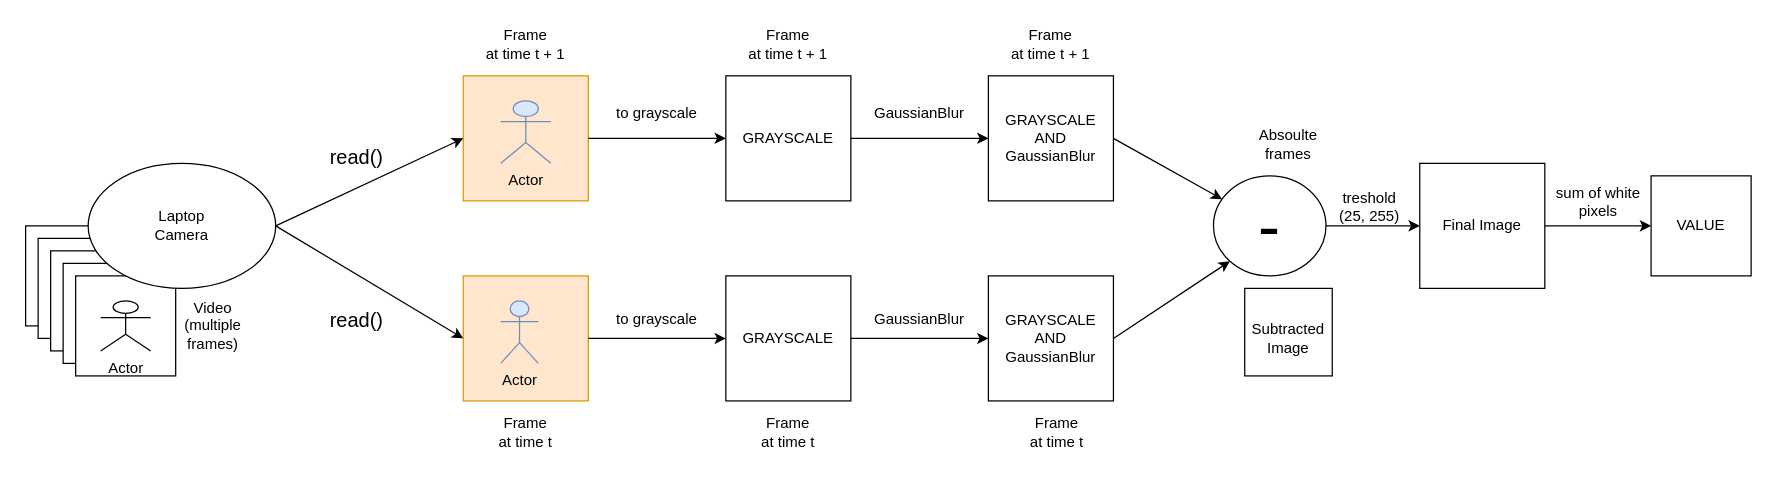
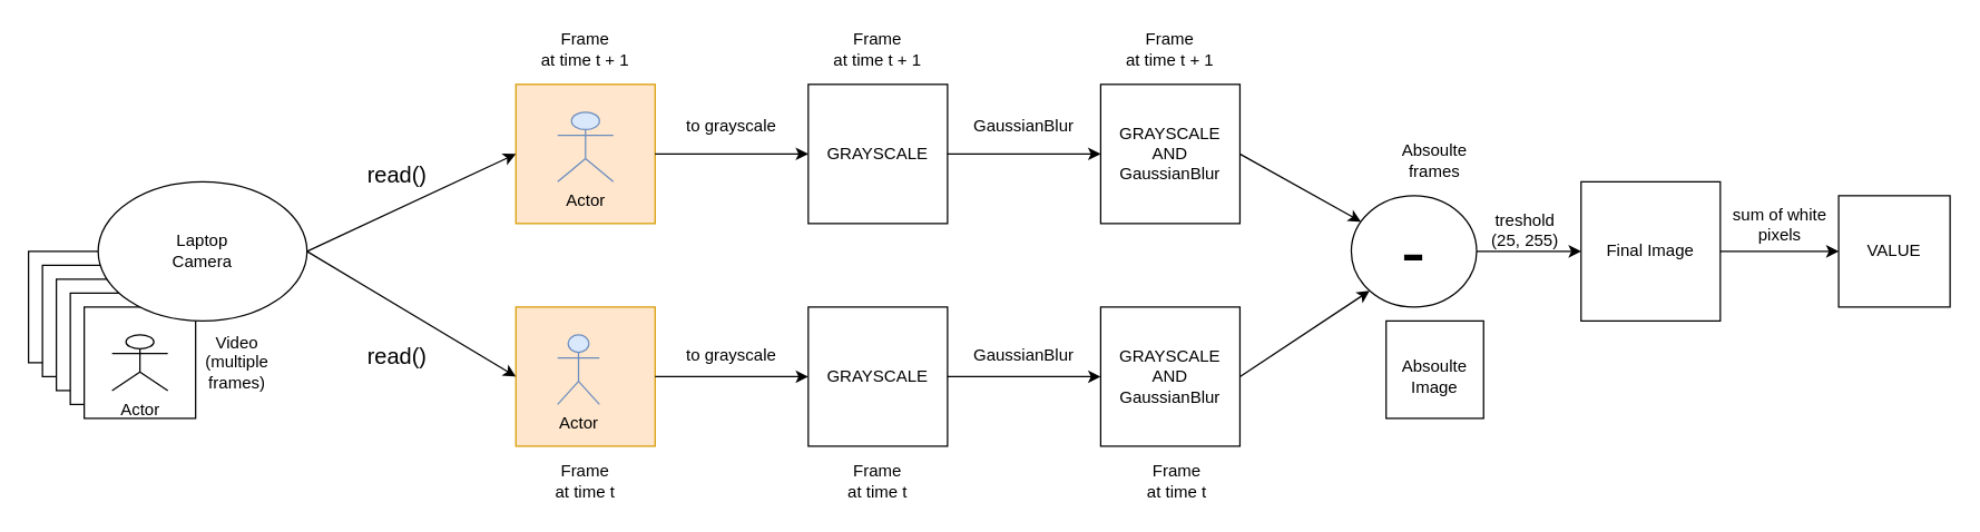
  <mxCell id="0" />
  <mxCell id="1" parent="0" />
  <mxCell id="2" value="" style="whiteSpace=wrap;html=1;aspect=fixed;fillColor=#ffe6cc;strokeColor=#d79b00;" vertex="1" parent="1"><mxGeometry x="370" y="60" width="100" height="100" as="geometry" /></mxCell>
  <mxCell id="3" value="" style="whiteSpace=wrap;html=1;aspect=fixed;fillColor=#ffe6cc;strokeColor=#d79b00;" vertex="1" parent="1"><mxGeometry x="370" y="220" width="100" height="100" as="geometry" /></mxCell>
  <mxCell id="4" value="" style="endArrow=classic;html=1;rounded=0;exitX=1;exitY=0.5;exitDx=0;exitDy=0;entryX=0;entryY=0.5;entryDx=0;entryDy=0;" edge="1" parent="1" source="11" target="2"><mxGeometry width="50" height="50" relative="1" as="geometry"><mxPoint x="570" y="310" as="sourcePoint" /><mxPoint x="620" y="260" as="targetPoint" /></mxGeometry></mxCell>
  <mxCell id="5" value="" style="endArrow=classic;html=1;rounded=0;exitX=1;exitY=0.5;exitDx=0;exitDy=0;entryX=0;entryY=0.5;entryDx=0;entryDy=0;" edge="1" parent="1" source="11" target="3"><mxGeometry width="50" height="50" relative="1" as="geometry"><mxPoint x="230" y="200" as="sourcePoint" /><mxPoint x="370" y="110" as="targetPoint" /></mxGeometry></mxCell>
  <mxCell id="6" value="" style="whiteSpace=wrap;html=1;aspect=fixed;" vertex="1" parent="1"><mxGeometry x="20" y="180" width="80" height="80" as="geometry" /></mxCell>
  <mxCell id="7" value="" style="whiteSpace=wrap;html=1;aspect=fixed;" vertex="1" parent="1"><mxGeometry x="30" y="190" width="80" height="80" as="geometry" /></mxCell>
  <mxCell id="8" value="" style="whiteSpace=wrap;html=1;aspect=fixed;" vertex="1" parent="1"><mxGeometry x="40" y="200" width="80" height="80" as="geometry" /></mxCell>
  <mxCell id="9" value="" style="whiteSpace=wrap;html=1;aspect=fixed;" vertex="1" parent="1"><mxGeometry x="50" y="210" width="80" height="80" as="geometry" /></mxCell>
  <mxCell id="10" value="" style="whiteSpace=wrap;html=1;aspect=fixed;" vertex="1" parent="1"><mxGeometry x="60" y="220" width="80" height="80" as="geometry" /></mxCell>
  <mxCell id="11" value="Laptop&lt;div&gt;Camera&lt;/div&gt;" style="ellipse;whiteSpace=wrap;html=1;" vertex="1" parent="1"><mxGeometry x="70" y="130" width="150" height="100" as="geometry" /></mxCell>
  <mxCell id="12" value="Video (multiple frames)" style="text;html=1;align=center;verticalAlign=middle;whiteSpace=wrap;rounded=0;" vertex="1" parent="1"><mxGeometry x="140" y="245" width="60" height="30" as="geometry" /></mxCell>
  <mxCell id="13" value="Actor" style="shape=umlActor;verticalLabelPosition=bottom;verticalAlign=top;html=1;outlineConnect=0;" vertex="1" parent="1"><mxGeometry x="80" y="240" width="40" height="40" as="geometry" /></mxCell>
  <mxCell id="14" value="Frame&lt;br&gt;at time t" style="text;html=1;align=center;verticalAlign=middle;whiteSpace=wrap;rounded=0;" vertex="1" parent="1"><mxGeometry x="390" y="330" width="60" height="30" as="geometry" /></mxCell>
  <mxCell id="15" value="Frame&lt;br&gt;at time t + 1" style="text;html=1;align=center;verticalAlign=middle;whiteSpace=wrap;rounded=0;" vertex="1" parent="1"><mxGeometry x="385" y="20" width="70" height="30" as="geometry" /></mxCell>
  <mxCell id="16" value="Actor" style="shape=umlActor;verticalLabelPosition=bottom;verticalAlign=top;html=1;outlineConnect=0;fillColor=#dae8fc;strokeColor=#6c8ebf;" vertex="1" parent="1"><mxGeometry x="400" y="80" width="40" height="50" as="geometry" /></mxCell>
  <mxCell id="17" value="Actor" style="shape=umlActor;verticalLabelPosition=bottom;verticalAlign=top;html=1;outlineConnect=0;fillColor=#dae8fc;strokeColor=#6c8ebf;" vertex="1" parent="1"><mxGeometry x="400" y="240" width="30" height="50" as="geometry" /></mxCell>
  <mxCell id="18" value="GRAYSCALE" style="whiteSpace=wrap;html=1;aspect=fixed;" vertex="1" parent="1"><mxGeometry x="580" y="60" width="100" height="100" as="geometry" /></mxCell>
  <mxCell id="19" value="GRAYSCALE" style="whiteSpace=wrap;html=1;aspect=fixed;" vertex="1" parent="1"><mxGeometry x="580" y="220" width="100" height="100" as="geometry" /></mxCell>
  <mxCell id="20" value="GRAYSCALE&lt;div&gt;AND&lt;/div&gt;&lt;div&gt;GaussianBlur&lt;/div&gt;" style="whiteSpace=wrap;html=1;aspect=fixed;" vertex="1" parent="1"><mxGeometry x="790" y="60" width="100" height="100" as="geometry" /></mxCell>
  <mxCell id="21" value="GRAYSCALE&lt;div&gt;AND&lt;/div&gt;&lt;div&gt;GaussianBlur&lt;/div&gt;" style="whiteSpace=wrap;html=1;aspect=fixed;" vertex="1" parent="1"><mxGeometry x="790" y="220" width="100" height="100" as="geometry" /></mxCell>
  <mxCell id="22" value="" style="endArrow=classic;html=1;rounded=0;exitX=1;exitY=0.5;exitDx=0;exitDy=0;entryX=0;entryY=0.5;entryDx=0;entryDy=0;" edge="1" parent="1" source="2" target="18"><mxGeometry width="50" height="50" relative="1" as="geometry"><mxPoint x="500" y="145" as="sourcePoint" /><mxPoint x="650" y="75" as="targetPoint" /></mxGeometry></mxCell>
  <mxCell id="23" value="" style="endArrow=classic;html=1;rounded=0;entryX=0;entryY=0.5;entryDx=0;entryDy=0;" edge="1" parent="1" target="20"><mxGeometry width="50" height="50" relative="1" as="geometry"><mxPoint x="680" y="110" as="sourcePoint" /><mxPoint x="790" y="109.5" as="targetPoint" /></mxGeometry></mxCell>
  <mxCell id="24" value="" style="endArrow=classic;html=1;rounded=0;exitX=1;exitY=0.5;exitDx=0;exitDy=0;entryX=0;entryY=0.5;entryDx=0;entryDy=0;" edge="1" parent="1" source="3" target="19"><mxGeometry width="50" height="50" relative="1" as="geometry"><mxPoint x="500" y="229" as="sourcePoint" /><mxPoint x="610" y="229" as="targetPoint" /></mxGeometry></mxCell>
  <mxCell id="25" value="" style="endArrow=classic;html=1;rounded=0;exitX=1;exitY=0.5;exitDx=0;exitDy=0;entryX=0;entryY=0.5;entryDx=0;entryDy=0;" edge="1" parent="1" source="19" target="21"><mxGeometry width="50" height="50" relative="1" as="geometry"><mxPoint x="690" y="260" as="sourcePoint" /><mxPoint x="800" y="260" as="targetPoint" /></mxGeometry></mxCell>
  <mxCell id="26" value="GaussianBlur" style="text;html=1;align=center;verticalAlign=middle;whiteSpace=wrap;rounded=0;" vertex="1" parent="1"><mxGeometry x="700" y="75" width="70" height="30" as="geometry" /></mxCell>
  <mxCell id="27" value="GaussianBlur" style="text;html=1;align=center;verticalAlign=middle;whiteSpace=wrap;rounded=0;" vertex="1" parent="1"><mxGeometry x="700" y="240" width="70" height="30" as="geometry" /></mxCell>
  <mxCell id="28" value="read()" style="text;html=1;align=center;verticalAlign=middle;whiteSpace=wrap;rounded=0;fontSize=16;" vertex="1" parent="1"><mxGeometry x="250" y="110" width="70" height="30" as="geometry" /></mxCell>
  <mxCell id="29" value="read()" style="text;html=1;align=center;verticalAlign=middle;whiteSpace=wrap;rounded=0;fontSize=16;" vertex="1" parent="1"><mxGeometry x="250" y="240" width="70" height="30" as="geometry" /></mxCell>
  <mxCell id="30" value="to grayscale" style="text;html=1;align=center;verticalAlign=middle;whiteSpace=wrap;rounded=0;" vertex="1" parent="1"><mxGeometry x="490" y="75" width="70" height="30" as="geometry" /></mxCell>
  <mxCell id="31" value="to grayscale" style="text;html=1;align=center;verticalAlign=middle;whiteSpace=wrap;rounded=0;" vertex="1" parent="1"><mxGeometry x="490" y="240" width="70" height="30" as="geometry" /></mxCell>
  <mxCell id="32" value="Frame&lt;br&gt;at time t + 1" style="text;html=1;align=center;verticalAlign=middle;whiteSpace=wrap;rounded=0;" vertex="1" parent="1"><mxGeometry x="595" y="20" width="70" height="30" as="geometry" /></mxCell>
  <mxCell id="33" value="Frame&lt;br&gt;at time t + 1" style="text;html=1;align=center;verticalAlign=middle;whiteSpace=wrap;rounded=0;" vertex="1" parent="1"><mxGeometry x="805" y="20" width="70" height="30" as="geometry" /></mxCell>
  <mxCell id="34" value="Frame&lt;br&gt;at time t" style="text;html=1;align=center;verticalAlign=middle;whiteSpace=wrap;rounded=0;" vertex="1" parent="1"><mxGeometry x="600" y="330" width="60" height="30" as="geometry" /></mxCell>
  <mxCell id="35" value="Frame&lt;br&gt;at time t" style="text;html=1;align=center;verticalAlign=middle;whiteSpace=wrap;rounded=0;" vertex="1" parent="1"><mxGeometry x="815" y="330" width="60" height="30" as="geometry" /></mxCell>
  <mxCell id="36" value="&lt;font style=&quot;font-size: 53px;&quot;&gt;-&lt;/font&gt;" style="ellipse;whiteSpace=wrap;html=1;" vertex="1" parent="1"><mxGeometry x="970" y="140" width="90" height="80" as="geometry" /></mxCell>
  <mxCell id="37" value="" style="endArrow=classic;html=1;rounded=0;exitX=1;exitY=0.5;exitDx=0;exitDy=0;" edge="1" parent="1" source="20" target="36"><mxGeometry width="50" height="50" relative="1" as="geometry"><mxPoint x="920" y="130" as="sourcePoint" /><mxPoint x="1030" y="130" as="targetPoint" /></mxGeometry></mxCell>
  <mxCell id="38" value="" style="endArrow=classic;html=1;rounded=0;exitX=1;exitY=0.5;exitDx=0;exitDy=0;entryX=0;entryY=1;entryDx=0;entryDy=0;" edge="1" parent="1" source="21" target="36"><mxGeometry width="50" height="50" relative="1" as="geometry"><mxPoint x="920" y="217" as="sourcePoint" /><mxPoint x="1012" y="263" as="targetPoint" /></mxGeometry></mxCell>
  <mxCell id="39" value="Absoulte frames" style="text;html=1;align=center;verticalAlign=middle;whiteSpace=wrap;rounded=0;" vertex="1" parent="1"><mxGeometry x="995" y="100" width="70" height="30" as="geometry" /></mxCell>
  <mxCell id="40" value="" style="whiteSpace=wrap;html=1;aspect=fixed;" vertex="1" parent="1"><mxGeometry x="1135" y="130" width="100" height="100" as="geometry" /></mxCell>
  <mxCell id="41" value="" style="endArrow=classic;html=1;rounded=0;exitX=1;exitY=0.5;exitDx=0;exitDy=0;entryX=0;entryY=0.5;entryDx=0;entryDy=0;" edge="1" parent="1" source="36" target="40"><mxGeometry width="50" height="50" relative="1" as="geometry"><mxPoint x="900" y="280" as="sourcePoint" /><mxPoint x="998" y="218" as="targetPoint" /></mxGeometry></mxCell>
  <mxCell id="42" value="treshold&lt;div&gt;(25, 255)&lt;/div&gt;" style="text;html=1;align=center;verticalAlign=middle;whiteSpace=wrap;rounded=0;" vertex="1" parent="1"><mxGeometry x="1060" y="150" width="70" height="30" as="geometry" /></mxCell>
  <mxCell id="43" value="" style="whiteSpace=wrap;html=1;aspect=fixed;" vertex="1" parent="1"><mxGeometry x="995" y="230" width="70" height="70" as="geometry" /></mxCell>
- <mxCell id="44" value="Subtracted Image" style="text;html=1;align=center;verticalAlign=middle;whiteSpace=wrap;rounded=0;" vertex="1" parent="1"><mxGeometry x="995" y="255" width="70" height="30" as="geometry" /></mxCell>
+ <mxCell id="44" value="Absoulte Image" style="text;html=1;align=center;verticalAlign=middle;whiteSpace=wrap;rounded=0;" vertex="1" parent="1"><mxGeometry x="995" y="255" width="70" height="30" as="geometry" /></mxCell>
  <mxCell id="45" value="Final Image" style="text;html=1;align=center;verticalAlign=middle;whiteSpace=wrap;rounded=0;" vertex="1" parent="1"><mxGeometry x="1150" y="165" width="70" height="30" as="geometry" /></mxCell>
  <mxCell id="46" value="VALUE" style="whiteSpace=wrap;html=1;aspect=fixed;rounded=0;" vertex="1" parent="1"><mxGeometry x="1320" y="140" width="80" height="80" as="geometry" /></mxCell>
  <mxCell id="47" value="" style="endArrow=classic;html=1;rounded=0;exitX=1;exitY=0.5;exitDx=0;exitDy=0;entryX=0;entryY=0.5;entryDx=0;entryDy=0;" edge="1" parent="1" source="40" target="46"><mxGeometry width="50" height="50" relative="1" as="geometry"><mxPoint x="1223" y="220" as="sourcePoint" /><mxPoint x="1310" y="269" as="targetPoint" /></mxGeometry></mxCell>
  <mxCell id="48" value="sum of white pixels" style="text;html=1;align=center;verticalAlign=middle;whiteSpace=wrap;rounded=0;" vertex="1" parent="1"><mxGeometry x="1243" y="146" width="70" height="30" as="geometry" /></mxCell>
